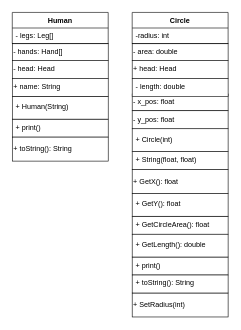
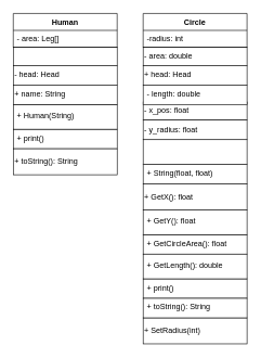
  <mxCell id="0" />
  <mxCell id="1" parent="0" />
  <mxCell id="2" value="" style="rounded=0;whiteSpace=wrap;html=1;" vertex="1" parent="1"><mxGeometry x="20" y="198" width="160" height="30" as="geometry" /></mxCell>
  <mxCell id="3" value="+ print()" style="text;strokeColor=none;fillColor=none;align=left;verticalAlign=top;spacingLeft=4;spacingRight=4;overflow=hidden;rotatable=0;points=[[0,0.5],[1,0.5]];portConstraint=eastwest;" vertex="1" parent="1"><mxGeometry x="20" y="198" width="160" height="30" as="geometry" /></mxCell>
  <mxCell id="4" value="" style="rounded=0;whiteSpace=wrap;html=1;" vertex="1" parent="1"><mxGeometry x="20" y="228" width="160" height="40" as="geometry" /></mxCell>
  <mxCell id="5" value="+ toString(): String" style="text;html=1;strokeColor=none;fillColor=none;align=left;verticalAlign=middle;whiteSpace=wrap;rounded=0;" vertex="1" parent="1"><mxGeometry x="20" y="228" width="160" height="40" as="geometry" /></mxCell>
  <mxCell id="6" value="" style="rounded=0;whiteSpace=wrap;html=1;" vertex="1" parent="1"><mxGeometry x="20" y="72" width="160" height="28" as="geometry" /></mxCell>
  <mxCell id="7" value="Human" style="swimlane;fontStyle=1;align=center;verticalAlign=top;childLayout=stackLayout;horizontal=1;startSize=26;horizontalStack=0;resizeParent=1;resizeParentMax=0;resizeLast=0;collapsible=1;marginBottom=0;" vertex="1" parent="1"><mxGeometry x="20" y="20" width="160" height="52" as="geometry" /></mxCell>
- <mxCell id="8" value="- legs: Leg[]&#10;&#10;" style="text;strokeColor=none;fillColor=none;align=left;verticalAlign=top;spacingLeft=4;spacingRight=4;overflow=hidden;rotatable=0;points=[[0,0.5],[1,0.5]];portConstraint=eastwest;" vertex="1" parent="7"><mxGeometry y="26" width="160" height="26" as="geometry" /></mxCell>
- <mxCell id="9" value="- hands: Hand[]" style="text;html=1;strokeColor=none;fillColor=none;align=left;verticalAlign=middle;whiteSpace=wrap;rounded=0;" vertex="1" parent="1"><mxGeometry x="20" y="76" width="160" height="20" as="geometry" /></mxCell>
+ <mxCell id="8" value="- area: Leg[]&#10;&#10;" style="text;strokeColor=none;fillColor=none;align=left;verticalAlign=top;spacingLeft=4;spacingRight=4;overflow=hidden;rotatable=0;points=[[0,0.5],[1,0.5]];portConstraint=eastwest;" vertex="1" parent="7"><mxGeometry y="26" width="160" height="26" as="geometry" /></mxCell>
  <mxCell id="10" value="" style="rounded=0;whiteSpace=wrap;html=1;" vertex="1" parent="1"><mxGeometry x="20" y="100" width="160" height="30" as="geometry" /></mxCell>
  <mxCell id="11" value="- head: Head" style="text;html=1;strokeColor=none;fillColor=none;align=left;verticalAlign=middle;whiteSpace=wrap;rounded=0;" vertex="1" parent="1"><mxGeometry x="20" y="100" width="160" height="30" as="geometry" /></mxCell>
  <mxCell id="12" value="&lt;div align=&quot;right&quot;&gt;&lt;br&gt;&lt;/div&gt;" style="rounded=0;whiteSpace=wrap;html=1;" vertex="1" parent="1"><mxGeometry x="20" y="160" width="160" height="38" as="geometry" /></mxCell>
  <mxCell id="13" value="+ Human(String)" style="text;strokeColor=none;fillColor=none;align=left;verticalAlign=top;spacingLeft=4;spacingRight=4;overflow=hidden;rotatable=0;points=[[0,0.5],[1,0.5]];portConstraint=eastwest;" vertex="1" parent="1"><mxGeometry x="20" y="164" width="160" height="30" as="geometry" /></mxCell>
  <mxCell id="14" value="" style="rounded=0;whiteSpace=wrap;html=1;" vertex="1" parent="1"><mxGeometry x="220" y="252" width="160" height="30" as="geometry" /></mxCell>
  <mxCell id="15" value="+ String(float, float)" style="text;strokeColor=none;fillColor=none;align=left;verticalAlign=top;spacingLeft=4;spacingRight=4;overflow=hidden;rotatable=0;points=[[0,0.5],[1,0.5]];portConstraint=eastwest;" vertex="1" parent="1"><mxGeometry x="220" y="252" width="160" height="30" as="geometry" /></mxCell>
  <mxCell id="16" value="" style="rounded=0;whiteSpace=wrap;html=1;" vertex="1" parent="1"><mxGeometry x="220" y="282" width="160" height="40" as="geometry" /></mxCell>
  <mxCell id="17" value="+ GetX(): float" style="text;html=1;strokeColor=none;fillColor=none;align=left;verticalAlign=middle;whiteSpace=wrap;rounded=0;" vertex="1" parent="1"><mxGeometry x="220" y="282" width="160" height="40" as="geometry" /></mxCell>
  <mxCell id="18" value="" style="rounded=0;whiteSpace=wrap;html=1;" vertex="1" parent="1"><mxGeometry x="220" y="72" width="160" height="28" as="geometry" /></mxCell>
  <mxCell id="19" value="- area: double" style="text;html=1;strokeColor=none;fillColor=none;align=left;verticalAlign=middle;whiteSpace=wrap;rounded=0;" vertex="1" parent="1"><mxGeometry x="220" y="76" width="160" height="20" as="geometry" /></mxCell>
  <mxCell id="20" value="" style="rounded=0;whiteSpace=wrap;html=1;" vertex="1" parent="1"><mxGeometry x="220" y="100" width="160" height="30" as="geometry" /></mxCell>
  <mxCell id="21" value="+ head: Head" style="text;html=1;strokeColor=none;fillColor=none;align=left;verticalAlign=middle;whiteSpace=wrap;rounded=0;" vertex="1" parent="1"><mxGeometry x="220" y="100" width="160" height="30" as="geometry" /></mxCell>
  <mxCell id="22" value="&lt;div align=&quot;right&quot;&gt;&lt;br&gt;&lt;/div&gt;" style="rounded=0;whiteSpace=wrap;html=1;" vertex="1" parent="1"><mxGeometry x="220" y="214" width="160" height="38" as="geometry" /></mxCell>
- <mxCell id="23" value="+ Circle(int)" style="text;strokeColor=none;fillColor=none;align=left;verticalAlign=top;spacingLeft=4;spacingRight=4;overflow=hidden;rotatable=0;points=[[0,0.5],[1,0.5]];portConstraint=eastwest;" vertex="1" parent="1"><mxGeometry x="220" y="218" width="160" height="30" as="geometry" /></mxCell>
  <mxCell id="24" value="Circle" style="swimlane;fontStyle=1;align=center;verticalAlign=top;childLayout=stackLayout;horizontal=1;startSize=26;horizontalStack=0;resizeParent=1;resizeParentMax=0;resizeLast=0;collapsible=1;marginBottom=0;" vertex="1" parent="1"><mxGeometry x="220" y="20" width="160" height="52" as="geometry" /></mxCell>
  <mxCell id="25" value="-radius: int" style="text;strokeColor=none;fillColor=none;align=left;verticalAlign=top;spacingLeft=4;spacingRight=4;overflow=hidden;rotatable=0;points=[[0,0.5],[1,0.5]];portConstraint=eastwest;" vertex="1" parent="24"><mxGeometry y="26" width="160" height="26" as="geometry" /></mxCell>
  <mxCell id="26" value="" style="rounded=0;whiteSpace=wrap;html=1;" vertex="1" parent="1"><mxGeometry x="220" y="156" width="160" height="28" as="geometry" /></mxCell>
  <mxCell id="27" value="- x_pos: float" style="text;html=1;strokeColor=none;fillColor=none;align=left;verticalAlign=middle;whiteSpace=wrap;rounded=0;" vertex="1" parent="1"><mxGeometry x="220" y="160" width="160" height="20" as="geometry" /></mxCell>
  <mxCell id="28" value="" style="rounded=0;whiteSpace=wrap;html=1;" vertex="1" parent="1"><mxGeometry x="220" y="184" width="160" height="30" as="geometry" /></mxCell>
- <mxCell id="29" value="- y_pos: float" style="text;html=1;strokeColor=none;fillColor=none;align=left;verticalAlign=middle;whiteSpace=wrap;rounded=0;" vertex="1" parent="1"><mxGeometry x="220" y="184" width="160" height="30" as="geometry" /></mxCell>
+ <mxCell id="29" value="- y_radius: float" style="text;html=1;strokeColor=none;fillColor=none;align=left;verticalAlign=middle;whiteSpace=wrap;rounded=0;" vertex="1" parent="1"><mxGeometry x="220" y="184" width="160" height="30" as="geometry" /></mxCell>
  <mxCell id="30" value="" style="rounded=0;whiteSpace=wrap;html=1;" vertex="1" parent="1"><mxGeometry x="220" y="130" width="160" height="30" as="geometry" /></mxCell>
  <mxCell id="31" value="- length: double" style="text;strokeColor=none;fillColor=none;align=left;verticalAlign=top;spacingLeft=4;spacingRight=4;overflow=hidden;rotatable=0;points=[[0,0.5],[1,0.5]];portConstraint=eastwest;" vertex="1" parent="1"><mxGeometry x="220" y="130" width="160" height="26" as="geometry" /></mxCell>
  <mxCell id="32" value="" style="rounded=0;whiteSpace=wrap;html=1;" vertex="1" parent="1"><mxGeometry x="20" y="130" width="160" height="30" as="geometry" /></mxCell>
  <mxCell id="33" value="+ name: String" style="text;html=1;strokeColor=none;fillColor=none;align=left;verticalAlign=middle;whiteSpace=wrap;rounded=0;" vertex="1" parent="1"><mxGeometry x="20" y="130" width="160" height="30" as="geometry" /></mxCell>
  <mxCell id="34" value="" style="rounded=0;whiteSpace=wrap;html=1;" vertex="1" parent="1"><mxGeometry x="220" y="360" width="160" height="30" as="geometry" /></mxCell>
  <mxCell id="35" value="+ GetCircleArea(): float" style="text;strokeColor=none;fillColor=none;align=left;verticalAlign=top;spacingLeft=4;spacingRight=4;overflow=hidden;rotatable=0;points=[[0,0.5],[1,0.5]];portConstraint=eastwest;" vertex="1" parent="1"><mxGeometry x="220" y="360" width="160" height="30" as="geometry" /></mxCell>
  <mxCell id="36" value="" style="rounded=0;whiteSpace=wrap;html=1;" vertex="1" parent="1"><mxGeometry x="220" y="488" width="160" height="40" as="geometry" /></mxCell>
  <mxCell id="37" value="+ SetRadius(int)" style="text;html=1;strokeColor=none;fillColor=none;align=left;verticalAlign=middle;whiteSpace=wrap;rounded=0;" vertex="1" parent="1"><mxGeometry x="220" y="488" width="160" height="40" as="geometry" /></mxCell>
  <mxCell id="38" value="&lt;div align=&quot;right&quot;&gt;&lt;br&gt;&lt;/div&gt;" style="rounded=0;whiteSpace=wrap;html=1;" vertex="1" parent="1"><mxGeometry x="220" y="322" width="160" height="38" as="geometry" /></mxCell>
  <mxCell id="39" value="+ GetY(): float" style="text;strokeColor=none;fillColor=none;align=left;verticalAlign=top;spacingLeft=4;spacingRight=4;overflow=hidden;rotatable=0;points=[[0,0.5],[1,0.5]];portConstraint=eastwest;" vertex="1" parent="1"><mxGeometry x="220" y="326" width="160" height="30" as="geometry" /></mxCell>
  <mxCell id="40" value="" style="rounded=0;whiteSpace=wrap;html=1;" vertex="1" parent="1"><mxGeometry x="220" y="428" width="160" height="30" as="geometry" /></mxCell>
  <mxCell id="41" value="+ print()" style="text;strokeColor=none;fillColor=none;align=left;verticalAlign=top;spacingLeft=4;spacingRight=4;overflow=hidden;rotatable=0;points=[[0,0.5],[1,0.5]];portConstraint=eastwest;" vertex="1" parent="1"><mxGeometry x="220" y="428" width="160" height="30" as="geometry" /></mxCell>
  <mxCell id="42" value="&lt;div align=&quot;right&quot;&gt;&lt;br&gt;&lt;/div&gt;" style="rounded=0;whiteSpace=wrap;html=1;" vertex="1" parent="1"><mxGeometry x="220" y="390" width="160" height="38" as="geometry" /></mxCell>
  <mxCell id="43" value="+ GetLength(): double" style="text;strokeColor=none;fillColor=none;align=left;verticalAlign=top;spacingLeft=4;spacingRight=4;overflow=hidden;rotatable=0;points=[[0,0.5],[1,0.5]];portConstraint=eastwest;" vertex="1" parent="1"><mxGeometry x="220" y="394" width="160" height="30" as="geometry" /></mxCell>
  <mxCell id="44" value="" style="rounded=0;whiteSpace=wrap;html=1;" vertex="1" parent="1"><mxGeometry x="220" y="458" width="160" height="30" as="geometry" /></mxCell>
  <mxCell id="45" value="+ toString(): String" style="text;strokeColor=none;fillColor=none;align=left;verticalAlign=top;spacingLeft=4;spacingRight=4;overflow=hidden;rotatable=0;points=[[0,0.5],[1,0.5]];portConstraint=eastwest;" vertex="1" parent="1"><mxGeometry x="220" y="458" width="160" height="30" as="geometry" /></mxCell>
